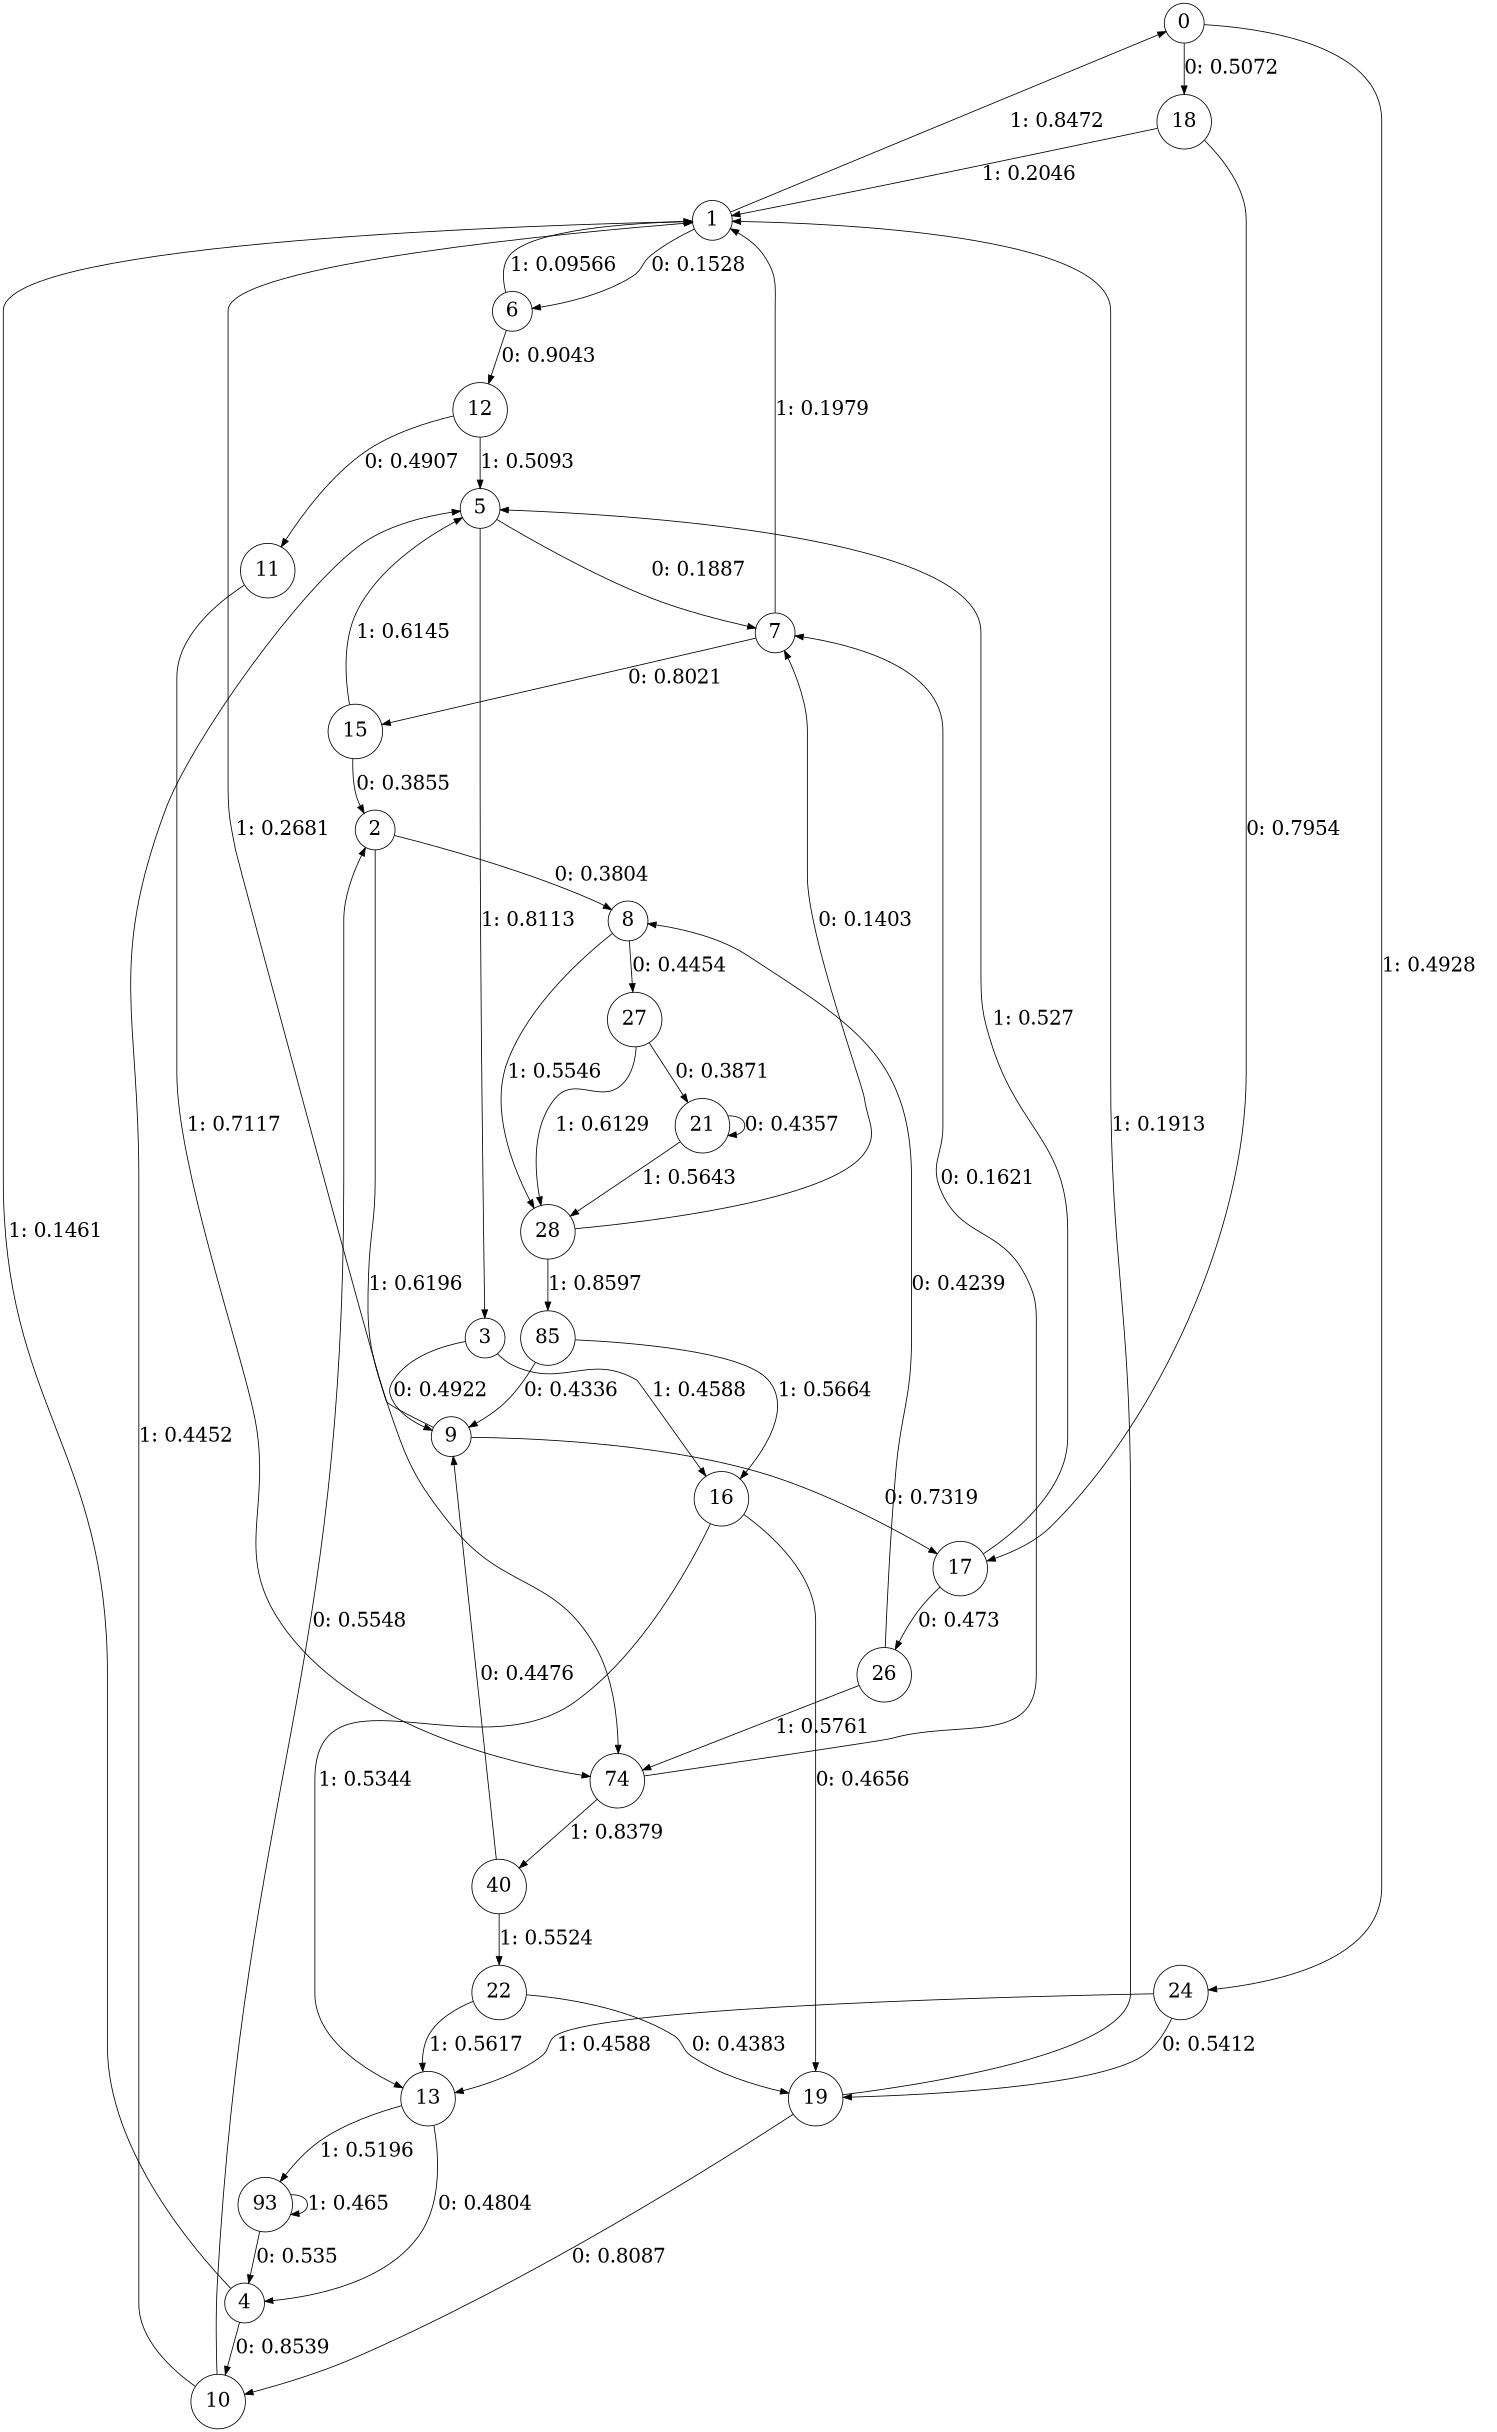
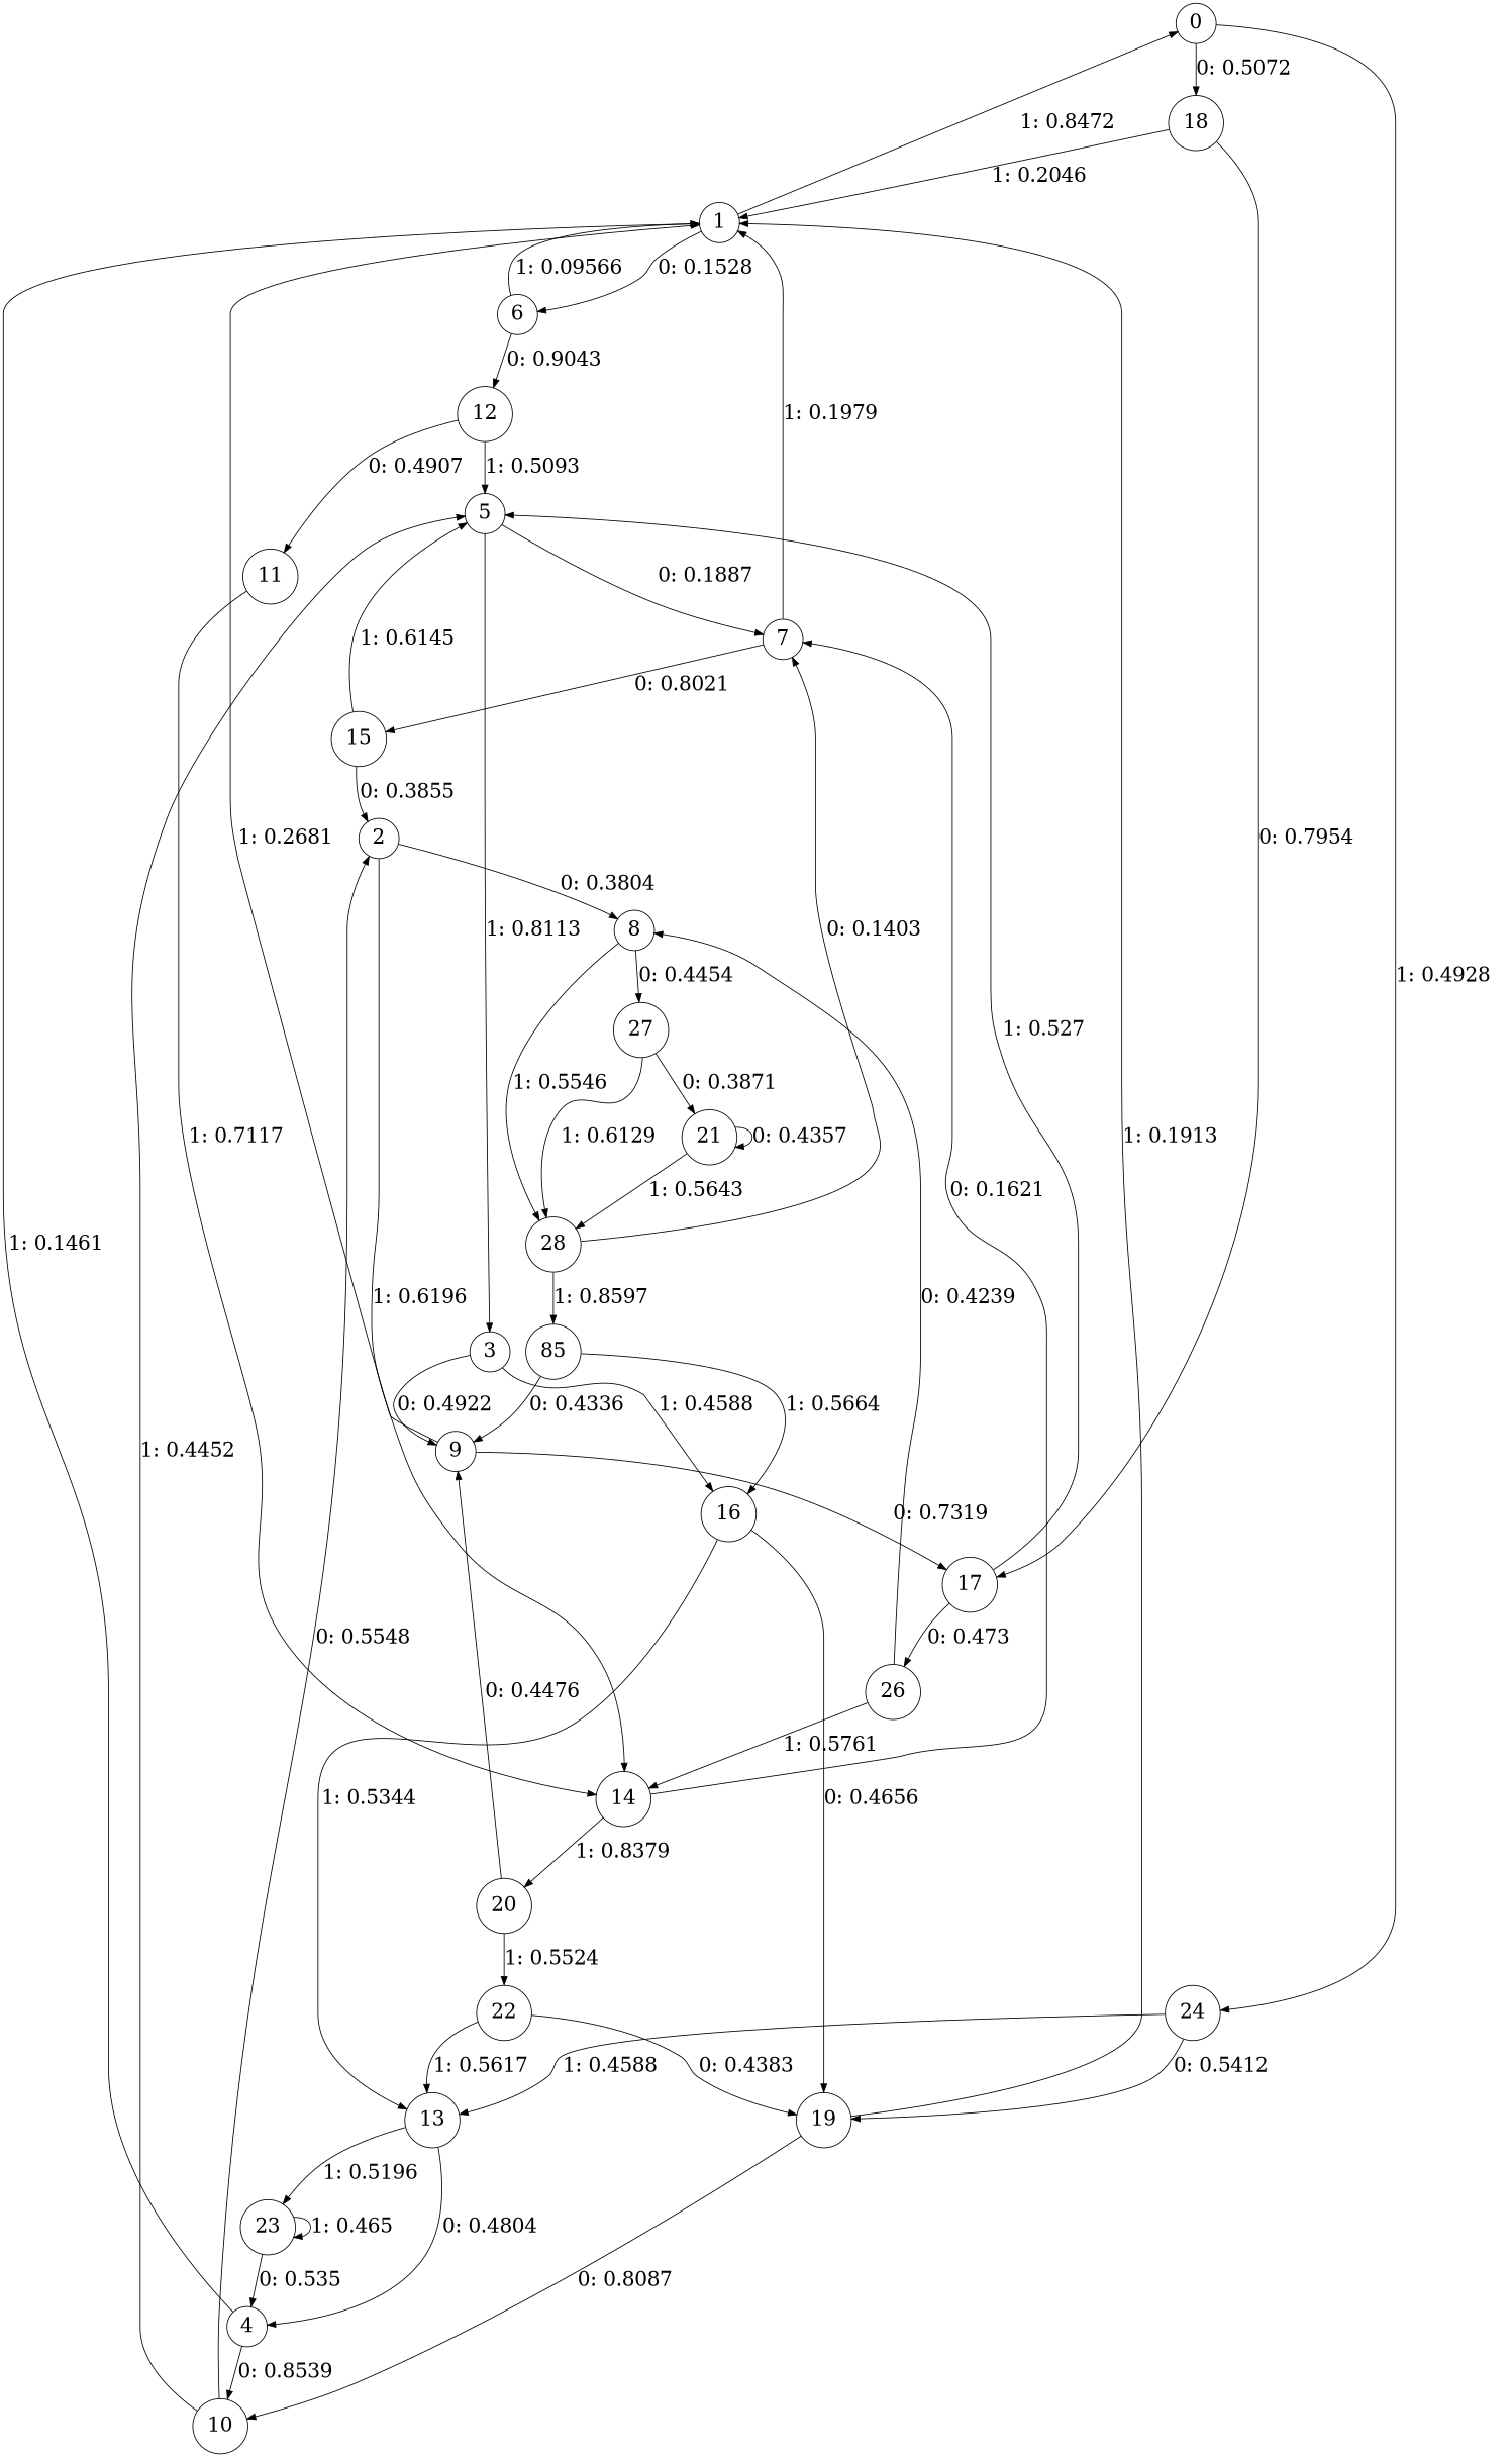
  digraph {
    node [fontsize=24 shape=circle]
    edge [fontsize=24]
    0
    18
    24
    1
    17
    13
    19
    6
    5
    26
    4
-   23 [label=93]
+   23
    10
    12
    11
    2
    8
-   14 [label=74]
+   14
    27
    28
    7
-   20 [label=40]
+   20
    21
    n24 [label=85]
    15
    9
    22
    3
    16
    0 -> 18 [label="0: 0.5072   "]
    0 -> 24 [label="1: 0.4928   "]
    18 -> 1 [label="1: 0.2046   "]
    18 -> 17 [label="0: 0.7954   "]
    24 -> 13 [label="1: 0.4588   "]
    24 -> 19 [label="0: 0.5412   "]
    1 -> 0 [label="1: 0.8472   "]
    1 -> 6 [label="0: 0.1528   "]
    17 -> 5 [label="1: 0.527    "]
    17 -> 26 [label="0: 0.473    "]
    13 -> 4 [label="0: 0.4804   "]
    13 -> 23 [label="1: 0.5196   "]
    19 -> 1 [label="1: 0.1913   "]
    19 -> 10 [label="0: 0.8087   "]
    6 -> 1 [label="1: 0.09566  "]
    6 -> 12 [label="0: 0.9043   "]
    5 -> 7 [label="0: 0.1887   "]
    5 -> 3 [label="1: 0.8113   "]
    26 -> 8 [label="0: 0.4239   "]
    26 -> 14 [label="1: 0.5761   "]
    4 -> 1 [label="1: 0.1461   "]
    4 -> 10 [label="0: 0.8539   "]
    23 -> 4 [label="0: 0.535    "]
    23 -> 23 [label="1: 0.465    "]
    10 -> 5 [label="1: 0.4452   "]
    10 -> 2 [label="0: 0.5548   "]
    12 -> 5 [label="1: 0.5093   "]
    12 -> 11 [label="0: 0.4907   "]
    11 -> 14 [label="1: 0.7117   "]
    2 -> 8 [label="0: 0.3804   "]
    2 -> 14 [label="1: 0.6196   "]
    8 -> 27 [label="0: 0.4454   "]
    8 -> 28 [label="1: 0.5546   "]
    14 -> 7 [label="0: 0.1621   "]
    14 -> 20 [label="1: 0.8379   "]
    27 -> 28 [label="1: 0.6129   "]
    27 -> 21 [label="0: 0.3871   "]
    28 -> 7 [label="0: 0.1403   "]
    28 -> n24 [label="1: 0.8597   "]
    7 -> 1 [label="1: 0.1979   "]
    7 -> 15 [label="0: 0.8021   "]
    20 -> 9 [label="0: 0.4476   "]
    20 -> 22 [label="1: 0.5524   "]
    21 -> 28 [label="1: 0.5643   "]
    21 -> 21 [label="0: 0.4357   "]
    n24 -> 9 [label="0: 0.4336   "]
    n24 -> 16 [label="1: 0.5664   "]
    15 -> 5 [label="1: 0.6145   "]
    15 -> 2 [label="0: 0.3855   "]
    9 -> 1 [label="1: 0.2681   "]
    9 -> 17 [label="0: 0.7319   "]
    22 -> 13 [label="1: 0.5617   "]
    22 -> 19 [label="0: 0.4383   "]
    3 -> 9 [label="0: 0.4922   "]
    3 -> 16 [label="1: 0.4588   "]
    16 -> 13 [label="1: 0.5344   "]
    16 -> 19 [label="0: 0.4656   "]
  }
